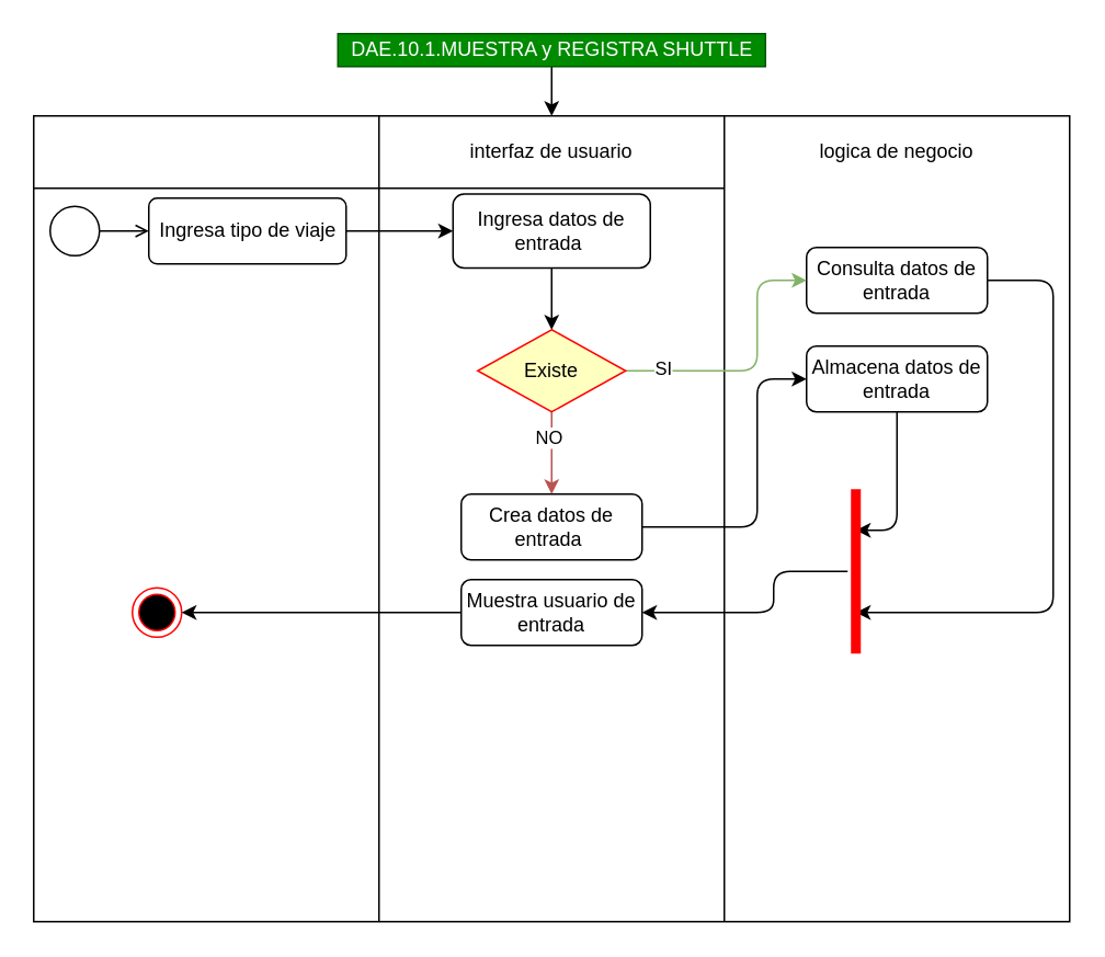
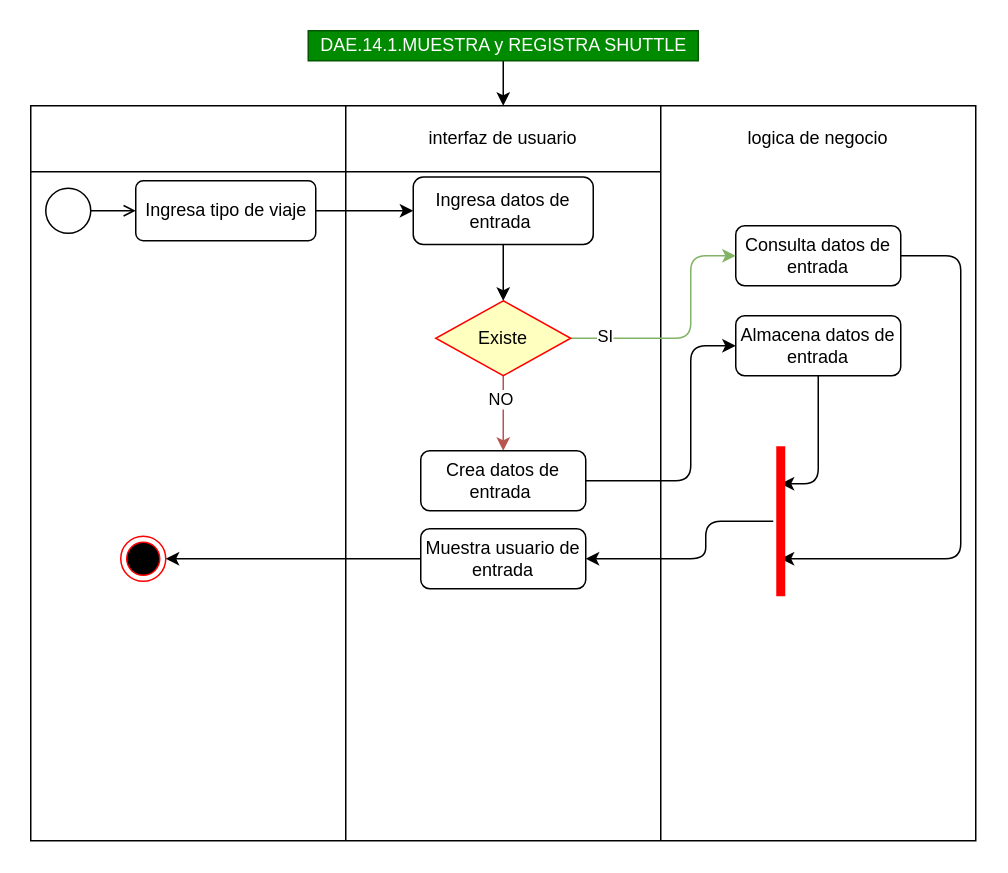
  <mxCell id="0" />
  <mxCell id="1" parent="0" />
  <mxCell id="2" value="" style="shape=table;startSize=0;container=1;collapsible=0;childLayout=tableLayout;" parent="1" vertex="1"><mxGeometry x="20" y="70" width="630" height="490" as="geometry" /></mxCell>
  <mxCell id="3" value="" style="shape=partialRectangle;collapsible=0;dropTarget=0;pointerEvents=0;fillColor=none;top=0;left=0;bottom=0;right=0;points=[[0,0.5],[1,0.5]];portConstraint=eastwest;" parent="2" vertex="1"><mxGeometry width="630" height="44" as="geometry" /></mxCell>
  <mxCell id="4" value="interfaz de usuario" style="shape=partialRectangle;html=1;whiteSpace=wrap;connectable=0;overflow=hidden;fillColor=none;top=0;left=0;bottom=0;right=0;pointerEvents=1;" parent="3" vertex="1"><mxGeometry x="210" width="210" height="44" as="geometry"><mxRectangle width="210" height="44" as="alternateBounds" /></mxGeometry></mxCell>
  <mxCell id="5" value="logica de negocio" style="shape=partialRectangle;html=1;whiteSpace=wrap;connectable=0;overflow=hidden;fillColor=none;top=0;left=0;bottom=0;right=0;pointerEvents=1;" parent="3" vertex="1"><mxGeometry x="420" width="210" height="44" as="geometry"><mxRectangle width="210" height="44" as="alternateBounds" /></mxGeometry></mxCell>
  <mxCell id="6" value="" style="shape=partialRectangle;collapsible=0;dropTarget=0;pointerEvents=0;fillColor=none;top=0;left=0;bottom=0;right=0;points=[[0,0.5],[1,0.5]];portConstraint=eastwest;" parent="2" vertex="1"><mxGeometry y="44" width="630" height="446" as="geometry" /></mxCell>
  <mxCell id="7" value="" style="shape=partialRectangle;html=1;whiteSpace=wrap;connectable=0;overflow=hidden;fillColor=none;top=0;left=0;bottom=0;right=0;pointerEvents=1;" parent="6" vertex="1"><mxGeometry width="210" height="446" as="geometry"><mxRectangle width="210" height="446" as="alternateBounds" /></mxGeometry></mxCell>
  <mxCell id="8" value="" style="shape=partialRectangle;html=1;whiteSpace=wrap;connectable=0;overflow=hidden;fillColor=none;top=0;left=0;bottom=0;right=0;pointerEvents=1;" parent="6" vertex="1"><mxGeometry x="210" width="210" height="446" as="geometry"><mxRectangle width="210" height="446" as="alternateBounds" /></mxGeometry></mxCell>
  <mxCell id="9" value="" style="shape=partialRectangle;html=1;whiteSpace=wrap;connectable=0;overflow=hidden;fillColor=none;top=0;left=0;bottom=0;right=0;pointerEvents=1;" parent="6" vertex="1"><mxGeometry x="420" width="210" height="446" as="geometry"><mxRectangle width="210" height="446" as="alternateBounds" /></mxGeometry></mxCell>
  <mxCell id="10" style="edgeStyle=none;html=1;entryX=0.25;entryY=0.5;entryDx=0;entryDy=0;entryPerimeter=0;" parent="1" source="11" target="33" edge="1"><mxGeometry relative="1" as="geometry"><mxPoint x="545" y="370" as="targetPoint" /><Array as="points"><mxPoint x="640" y="170" /><mxPoint x="640" y="372" /></Array></mxGeometry></mxCell>
  <mxCell id="11" value="Consulta datos de entrada" style="rounded=1;whiteSpace=wrap;html=1;fillColor=#FFFFFF;fontColor=#000000;" parent="1" vertex="1"><mxGeometry x="490" y="150" width="110" height="40" as="geometry" /></mxCell>
  <mxCell id="12" style="edgeStyle=none;html=1;entryX=0;entryY=0.5;entryDx=0;entryDy=0;" parent="1" source="13" target="20" edge="1"><mxGeometry relative="1" as="geometry"><mxPoint x="280" y="140" as="targetPoint" /></mxGeometry></mxCell>
  <mxCell id="13" value="&lt;span style=&quot;color: rgb(0 , 0 , 0)&quot;&gt;Ingresa tipo de viaje&lt;/span&gt;" style="html=1;align=center;verticalAlign=middle;rounded=1;absoluteArcSize=1;arcSize=10;dashed=0;fillColor=#FFFFFF;" parent="1" vertex="1"><mxGeometry x="90" y="120" width="120" height="40" as="geometry" /></mxCell>
  <mxCell id="14" value="" style="ellipse;html=1;fillColor=#FFFFFF;" parent="1" vertex="1"><mxGeometry x="30" y="125" width="30" height="30" as="geometry" /></mxCell>
  <mxCell id="15" value="" style="endArrow=open;html=1;rounded=0;align=center;verticalAlign=top;endFill=0;labelBackgroundColor=none;endSize=6;entryX=0;entryY=0.5;entryDx=0;entryDy=0;" parent="1" source="14" target="13" edge="1"><mxGeometry relative="1" as="geometry"><mxPoint x="90" y="135" as="targetPoint" /></mxGeometry></mxCell>
  <mxCell id="16" value="" style="ellipse;html=1;shape=endState;fillColor=#000000;strokeColor=#ff0000;" parent="1" vertex="1"><mxGeometry x="80" y="357" width="30" height="30" as="geometry" /></mxCell>
  <mxCell id="17" value="" style="edgeStyle=none;html=1;" parent="1" source="18" target="3" edge="1"><mxGeometry relative="1" as="geometry" /></mxCell>
- <mxCell id="18" value="DAE.10.1.MUESTRA y REGISTRA SHUTTLE" style="text;html=1;resizable=0;autosize=1;align=center;verticalAlign=middle;points=[];rounded=0;fillColor=#008a00;fontColor=#ffffff;strokeColor=#005700;" parent="1" vertex="1"><mxGeometry x="205" y="20" width="260" height="20" as="geometry" /></mxCell>
+ <mxCell id="18" value="DAE.14.1.MUESTRA y REGISTRA SHUTTLE" style="text;html=1;resizable=0;autosize=1;align=center;verticalAlign=middle;points=[];rounded=0;fillColor=#008a00;fontColor=#ffffff;strokeColor=#005700;" parent="1" vertex="1"><mxGeometry x="205" y="20" width="260" height="20" as="geometry" /></mxCell>
  <mxCell id="19" style="edgeStyle=none;html=1;entryX=0.5;entryY=0;entryDx=0;entryDy=0;" parent="1" source="20" target="25" edge="1"><mxGeometry relative="1" as="geometry" /></mxCell>
  <mxCell id="20" value="Ingresa datos de entrada&amp;nbsp;" style="whiteSpace=wrap;html=1;fillColor=#FFFFFF;fontColor=#000000;rounded=1;" parent="1" vertex="1"><mxGeometry x="275" y="117.5" width="120" height="45" as="geometry" /></mxCell>
  <mxCell id="21" style="edgeStyle=none;html=1;entryX=0;entryY=0.5;entryDx=0;entryDy=0;fillColor=#d5e8d4;gradientColor=#97d077;strokeColor=#82b366;" parent="1" source="25" target="11" edge="1"><mxGeometry relative="1" as="geometry"><Array as="points"><mxPoint x="460" y="225" /><mxPoint x="460" y="170" /></Array></mxGeometry></mxCell>
  <mxCell id="22" value="SI" style="edgeLabel;html=1;align=center;verticalAlign=middle;resizable=0;points=[];" parent="21" vertex="1" connectable="0"><mxGeometry x="-0.739" y="2" relative="1" as="geometry"><mxPoint as="offset" /></mxGeometry></mxCell>
  <mxCell id="23" style="edgeStyle=none;html=1;entryX=0.5;entryY=0;entryDx=0;entryDy=0;fillColor=#f8cecc;strokeColor=#b85450;gradientColor=#ea6b66;" parent="1" source="25" target="29" edge="1"><mxGeometry relative="1" as="geometry" /></mxCell>
  <mxCell id="24" value="NO&amp;nbsp;" style="edgeLabel;html=1;align=center;verticalAlign=middle;resizable=0;points=[];" parent="23" vertex="1" connectable="0"><mxGeometry x="-0.406" y="-1" relative="1" as="geometry"><mxPoint as="offset" /></mxGeometry></mxCell>
  <mxCell id="25" value="&lt;span style=&quot;color: rgb(0 , 0 , 0)&quot;&gt;Existe&lt;/span&gt;" style="rhombus;whiteSpace=wrap;html=1;fillColor=#ffffc0;strokeColor=#ff0000;" parent="1" vertex="1"><mxGeometry x="290" y="200" width="90" height="50" as="geometry" /></mxCell>
  <mxCell id="26" style="edgeStyle=none;html=1;entryX=1;entryY=0.5;entryDx=0;entryDy=0;" parent="1" source="27" target="16" edge="1"><mxGeometry relative="1" as="geometry" /></mxCell>
  <mxCell id="27" value="Muestra usuario de entrada" style="rounded=1;whiteSpace=wrap;html=1;fillColor=#FFFFFF;fontColor=#000000;" parent="1" vertex="1"><mxGeometry x="280" y="352" width="110" height="40" as="geometry" /></mxCell>
  <mxCell id="28" style="edgeStyle=none;html=1;entryX=0;entryY=0.5;entryDx=0;entryDy=0;" parent="1" source="29" target="31" edge="1"><mxGeometry relative="1" as="geometry"><Array as="points"><mxPoint x="460" y="320" /><mxPoint x="460" y="230" /></Array></mxGeometry></mxCell>
  <mxCell id="29" value="Crea datos de entrada&amp;nbsp;" style="rounded=1;whiteSpace=wrap;html=1;fillColor=#FFFFFF;fontColor=#000000;" parent="1" vertex="1"><mxGeometry x="280" y="300" width="110" height="40" as="geometry" /></mxCell>
  <mxCell id="30" style="edgeStyle=none;html=1;entryX=0.75;entryY=0.5;entryDx=0;entryDy=0;entryPerimeter=0;" parent="1" source="31" target="33" edge="1"><mxGeometry relative="1" as="geometry"><Array as="points"><mxPoint x="545" y="322" /></Array></mxGeometry></mxCell>
  <mxCell id="31" value="Almacena datos de entrada" style="rounded=1;whiteSpace=wrap;html=1;fillColor=#FFFFFF;fontColor=#000000;" parent="1" vertex="1"><mxGeometry x="490" y="210" width="110" height="40" as="geometry" /></mxCell>
  <mxCell id="32" style="edgeStyle=none;html=1;entryX=1;entryY=0.5;entryDx=0;entryDy=0;" parent="1" source="33" target="27" edge="1"><mxGeometry relative="1" as="geometry"><Array as="points"><mxPoint x="470" y="347" /><mxPoint x="470" y="372" /></Array></mxGeometry></mxCell>
  <mxCell id="33" value="" style="shape=line;html=1;strokeWidth=6;strokeColor=#ff0000;rotation=-90;" parent="1" vertex="1"><mxGeometry x="470" y="342" width="100" height="10" as="geometry" /></mxCell>
